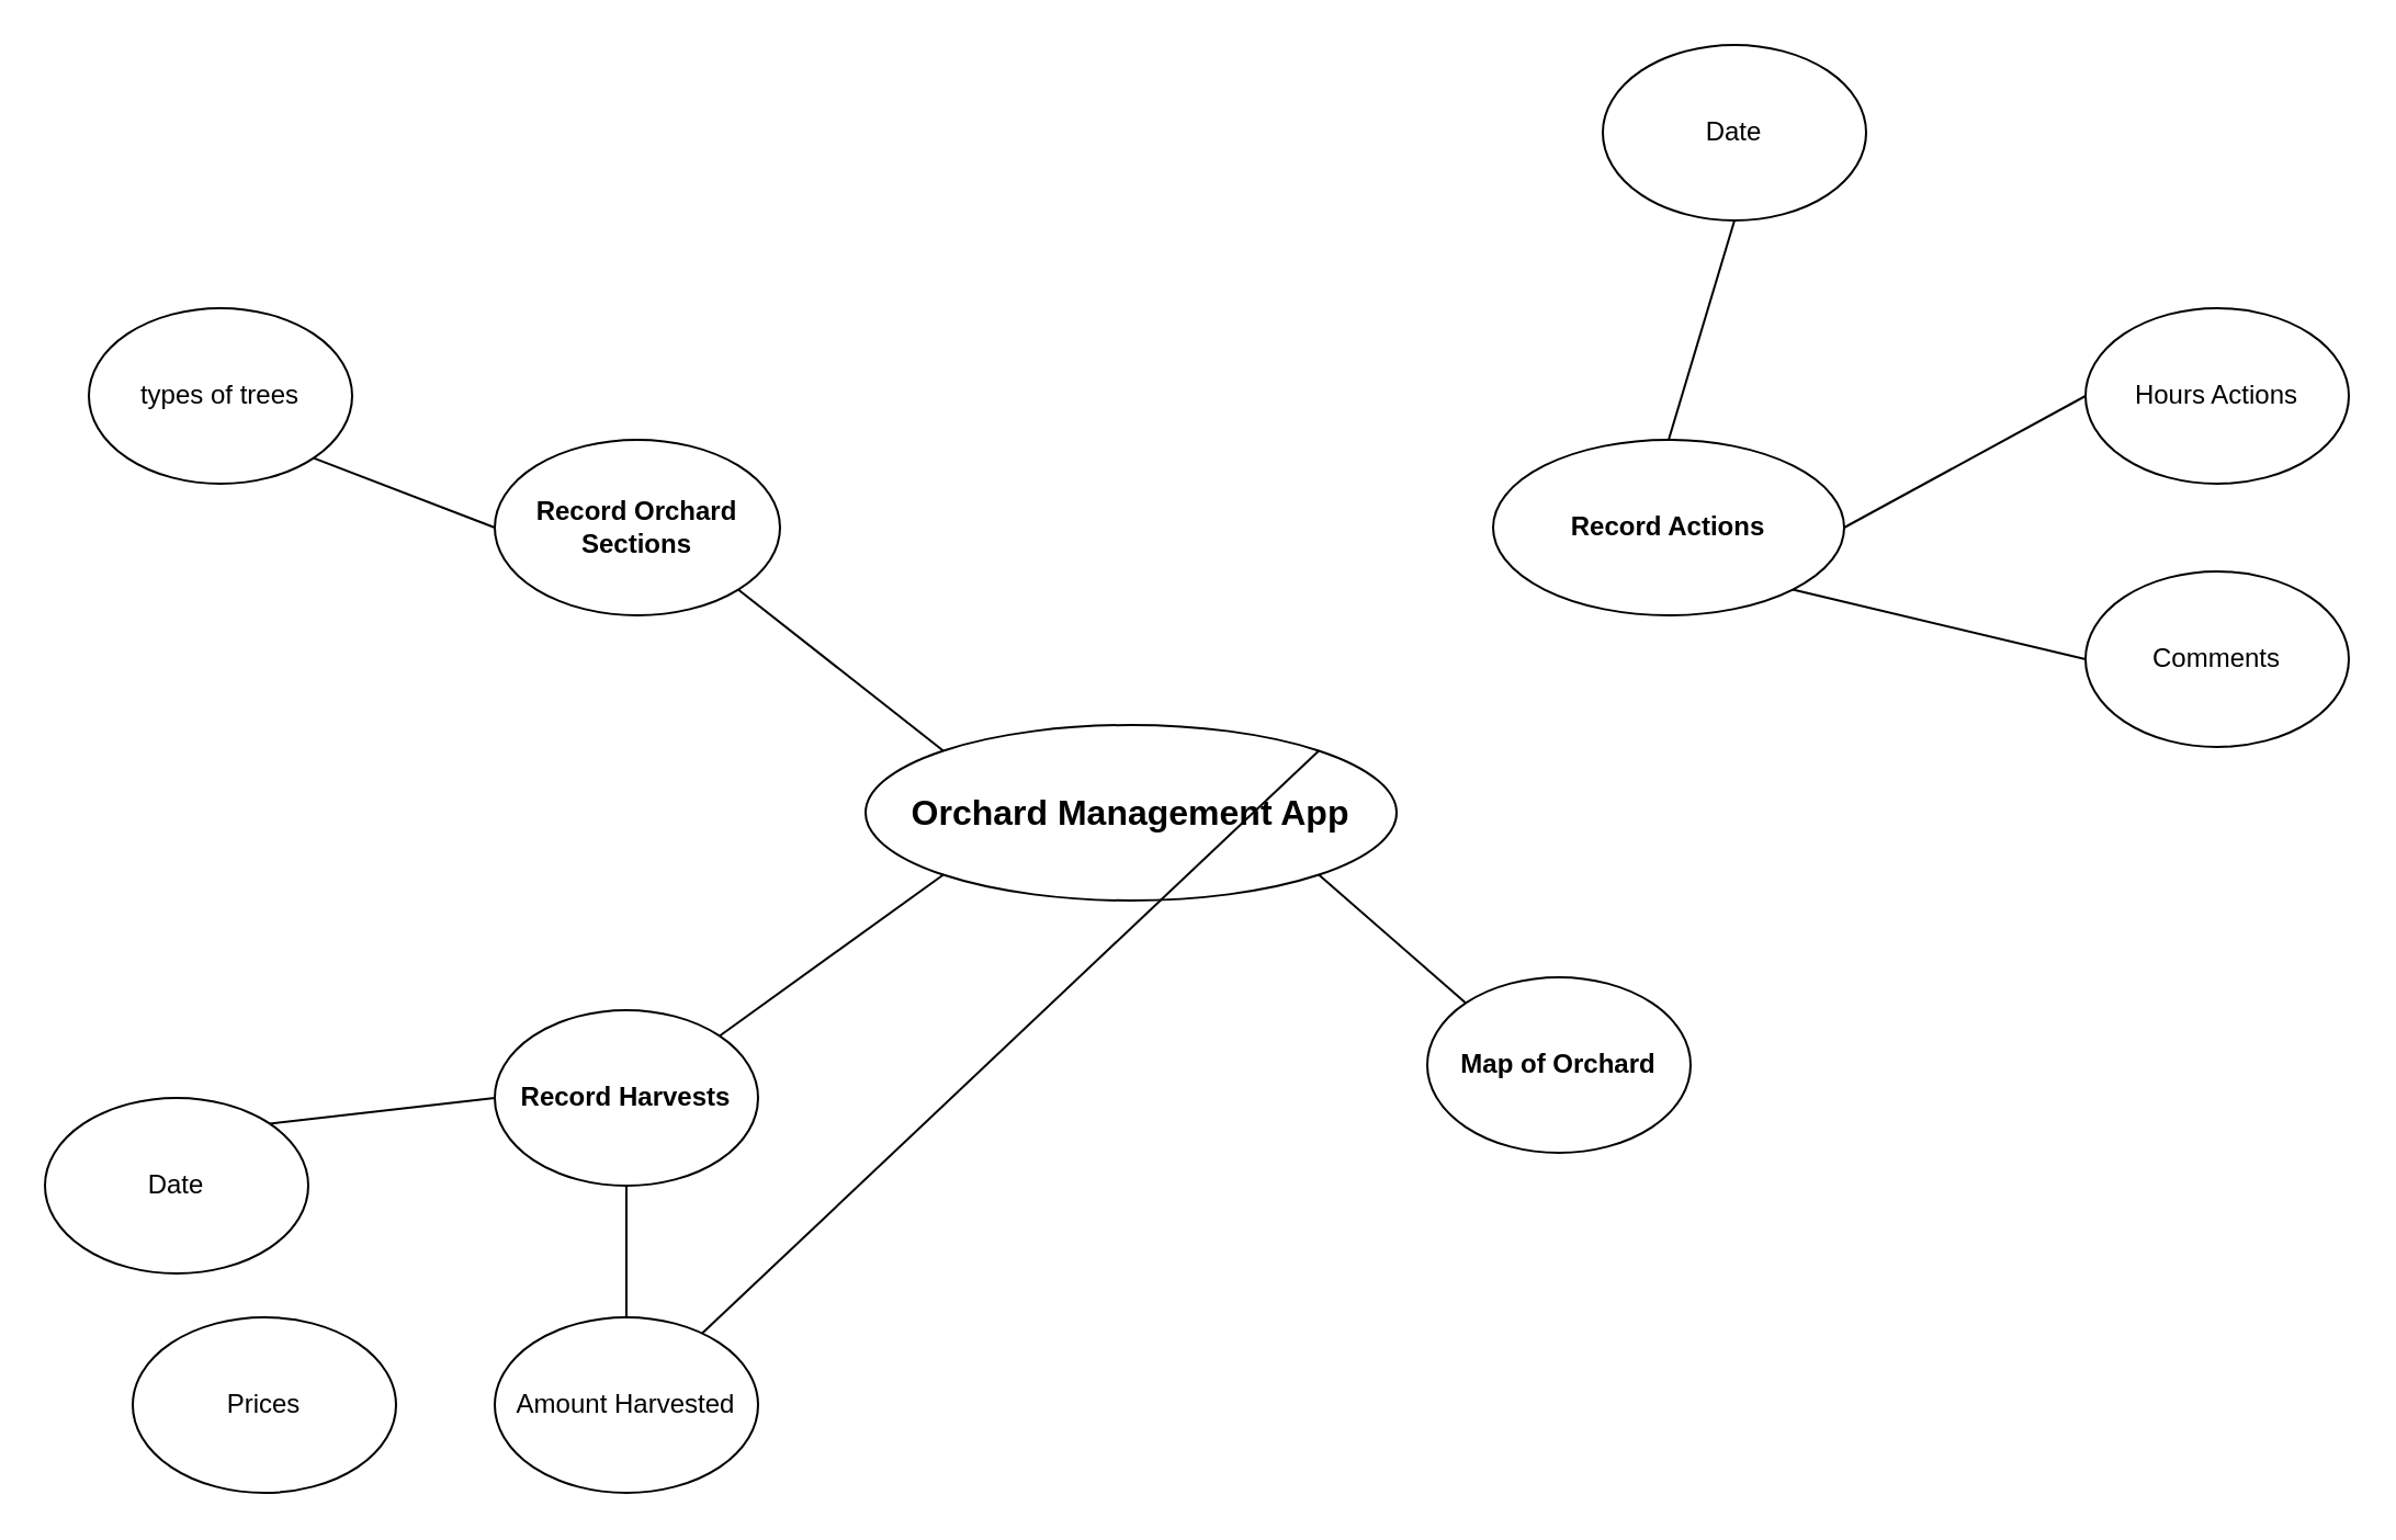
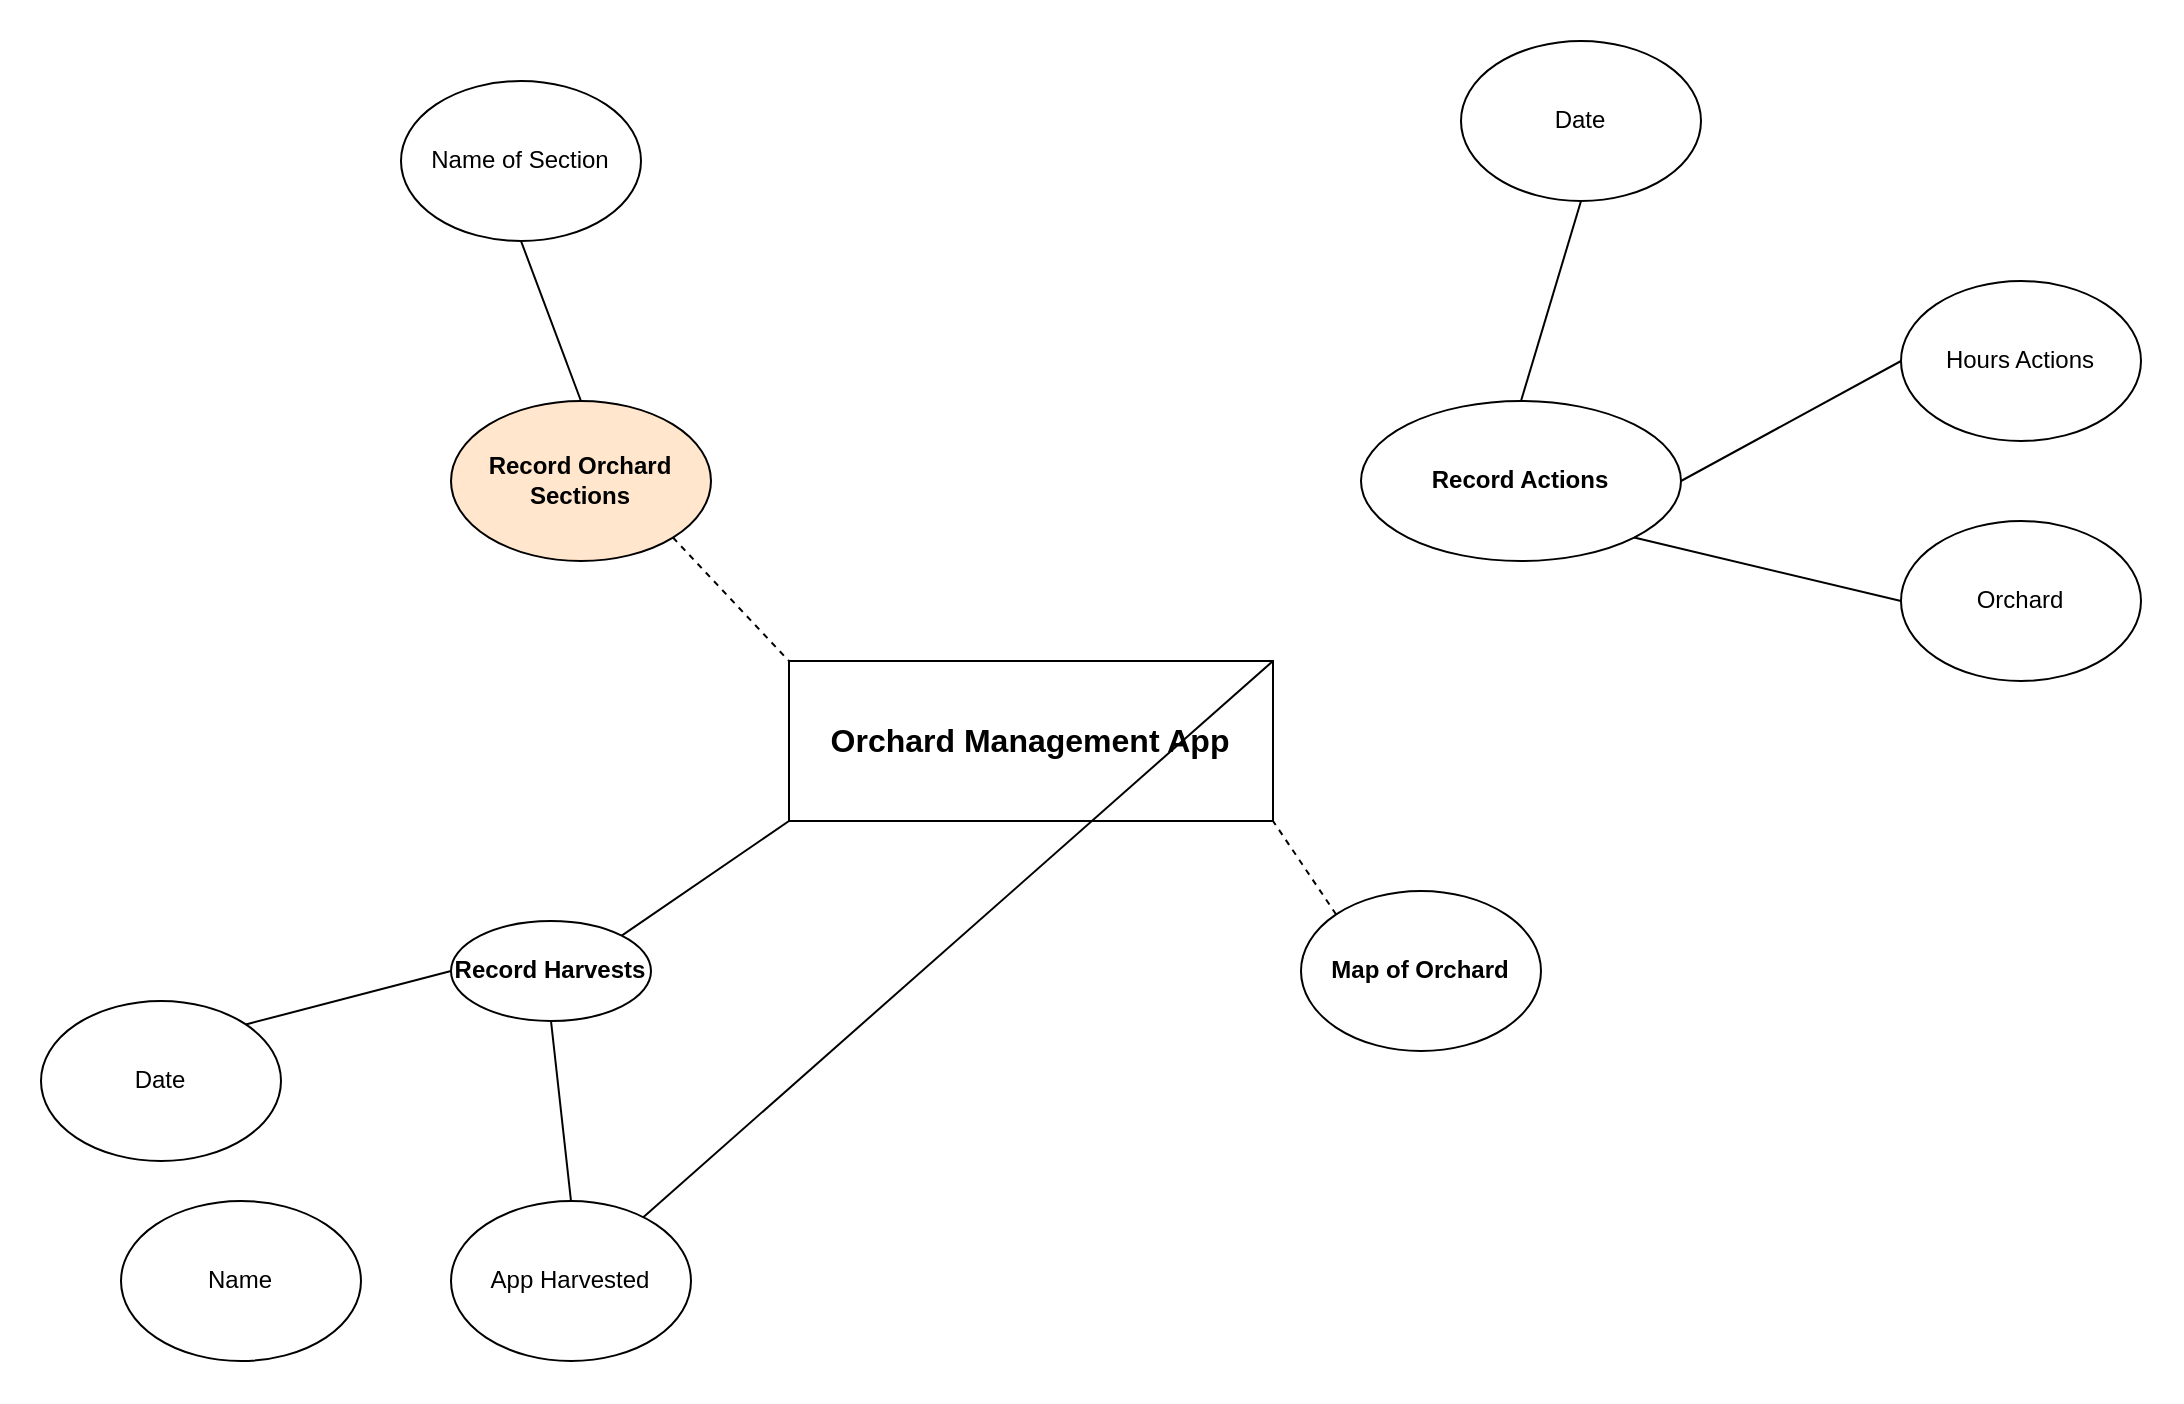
  <mxCell id="0" />
  <mxCell id="1" parent="0" />
- <mxCell id="2" value="&lt;b&gt;&lt;font style=&quot;font-size: 16px&quot;&gt;Orchard Management App&lt;/font&gt;&lt;/b&gt;" style="ellipse;whiteSpace=wrap;html=1;" vertex="1" parent="1"><mxGeometry x="394" y="330" width="242" height="80" as="geometry" /></mxCell>
+ <mxCell id="2" value="&lt;b&gt;&lt;font style=&quot;font-size: 16px&quot;&gt;Orchard Management App&lt;/font&gt;&lt;/b&gt;" style="whiteSpace=wrap;html=1;rounded=0;" vertex="1" parent="1"><mxGeometry x="394" y="330" width="242" height="80" as="geometry" /></mxCell>
  <mxCell id="3" value="&lt;b&gt;Record Actions&lt;/b&gt;" style="ellipse;whiteSpace=wrap;html=1;" vertex="1" parent="1"><mxGeometry x="680" y="200" width="160" height="80" as="geometry" /></mxCell>
- <mxCell id="4" value="&lt;b&gt;Record Harvests&lt;/b&gt;" style="ellipse;whiteSpace=wrap;html=1;" vertex="1" parent="1"><mxGeometry x="225" y="460" width="120" height="80" as="geometry" /></mxCell>
- <mxCell id="5" value="&lt;b&gt;Record Orchard Sections&lt;/b&gt;" style="ellipse;whiteSpace=wrap;html=1;" vertex="1" parent="1"><mxGeometry x="225" y="200" width="130" height="80" as="geometry" /></mxCell>
- <mxCell id="6" value="types of trees" style="ellipse;whiteSpace=wrap;html=1;" vertex="1" parent="1"><mxGeometry x="40" y="140" width="120" height="80" as="geometry" /></mxCell>
+ <mxCell id="4" value="&lt;b&gt;Record Harvests&lt;/b&gt;" style="ellipse;whiteSpace=wrap;html=1;" vertex="1" parent="1"><mxGeometry x="225" y="460" width="100" height="50" as="geometry" /></mxCell>
+ <mxCell id="5" value="&lt;b&gt;Record Orchard Sections&lt;/b&gt;" style="ellipse;whiteSpace=wrap;html=1;fillColor=#ffe6cc;" vertex="1" parent="1"><mxGeometry x="225" y="200" width="130" height="80" as="geometry" /></mxCell>
  <mxCell id="7" value="&lt;b&gt;Map of Orchard&lt;/b&gt;" style="ellipse;whiteSpace=wrap;html=1;" vertex="1" parent="1"><mxGeometry x="650" y="445" width="120" height="80" as="geometry" /></mxCell>
  <mxCell id="8" value="Date" style="ellipse;whiteSpace=wrap;html=1;" vertex="1" parent="1"><mxGeometry x="730" y="20" width="120" height="80" as="geometry" /></mxCell>
  <mxCell id="9" value="Hours Actions" style="ellipse;whiteSpace=wrap;html=1;" vertex="1" parent="1"><mxGeometry x="950" y="140" width="120" height="80" as="geometry" /></mxCell>
- <mxCell id="10" value="Comments" style="ellipse;whiteSpace=wrap;html=1;" vertex="1" parent="1"><mxGeometry x="950" y="260" width="120" height="80" as="geometry" /></mxCell>
+ <mxCell id="10" value="Orchard" style="ellipse;whiteSpace=wrap;html=1;" vertex="1" parent="1"><mxGeometry x="950" y="260" width="120" height="80" as="geometry" /></mxCell>
  <mxCell id="11" value="Date" style="ellipse;whiteSpace=wrap;html=1;" vertex="1" parent="1"><mxGeometry x="20" y="500" width="120" height="80" as="geometry" /></mxCell>
- <mxCell id="12" value="Prices" style="ellipse;whiteSpace=wrap;html=1;" vertex="1" parent="1"><mxGeometry x="60" y="600" width="120" height="80" as="geometry" /></mxCell>
- <mxCell id="13" value="Amount Harvested" style="ellipse;whiteSpace=wrap;html=1;" vertex="1" parent="1"><mxGeometry x="225" y="600" width="120" height="80" as="geometry" /></mxCell>
+ <mxCell id="12" value="Name" style="ellipse;whiteSpace=wrap;html=1;" vertex="1" parent="1"><mxGeometry x="60" y="600" width="120" height="80" as="geometry" /></mxCell>
+ <mxCell id="13" value="App Harvested" style="ellipse;whiteSpace=wrap;html=1;" vertex="1" parent="1"><mxGeometry x="225" y="600" width="120" height="80" as="geometry" /></mxCell>
+ <mxCell id="14" value="Name of Section" style="ellipse;whiteSpace=wrap;html=1;" vertex="1" parent="1"><mxGeometry x="200" y="40" width="120" height="80" as="geometry" /></mxCell>
  <mxCell id="15" value="" style="endArrow=none;html=1;entryX=0;entryY=1;entryDx=0;entryDy=0;exitX=1;exitY=0;exitDx=0;exitDy=0;" edge="1" parent="1" source="4" target="2"><mxGeometry width="50" height="50" relative="1" as="geometry"><mxPoint x="350" y="460" as="sourcePoint" /><mxPoint x="400" y="410" as="targetPoint" /></mxGeometry></mxCell>
- <mxCell id="16" value="" style="endArrow=none;html=1;entryX=1;entryY=1;entryDx=0;entryDy=0;exitX=0;exitY=0;exitDx=0;exitDy=0;" edge="1" parent="1" source="7" target="2"><mxGeometry width="50" height="50" relative="1" as="geometry"><mxPoint x="610" y="480" as="sourcePoint" /><mxPoint x="660" y="430" as="targetPoint" /></mxGeometry></mxCell>
+ <mxCell id="16" value="" style="endArrow=none;html=1;entryX=1;entryY=1;entryDx=0;entryDy=0;exitX=0;exitY=0;exitDx=0;exitDy=0;dashed=1;" edge="1" parent="1" source="7" target="2"><mxGeometry width="50" height="50" relative="1" as="geometry"><mxPoint x="610" y="480" as="sourcePoint" /><mxPoint x="660" y="430" as="targetPoint" /></mxGeometry></mxCell>
  <mxCell id="17" value="" style="endArrow=none;html=1;exitX=1;exitY=0;exitDx=0;exitDy=0;" edge="1" parent="1" source="2" target="13"><mxGeometry width="50" height="50" relative="1" as="geometry"><mxPoint x="570" y="310" as="sourcePoint" /><mxPoint x="620" y="260" as="targetPoint" /></mxGeometry></mxCell>
- <mxCell id="18" value="" style="endArrow=none;html=1;entryX=0;entryY=0;entryDx=0;entryDy=0;exitX=1;exitY=1;exitDx=0;exitDy=0;" edge="1" parent="1" source="5" target="2"><mxGeometry width="50" height="50" relative="1" as="geometry"><mxPoint x="230" y="360" as="sourcePoint" /><mxPoint x="280" y="310" as="targetPoint" /></mxGeometry></mxCell>
- <mxCell id="20" value="" style="endArrow=none;html=1;entryX=0;entryY=0.5;entryDx=0;entryDy=0;exitX=1;exitY=1;exitDx=0;exitDy=0;" edge="1" parent="1" source="6" target="5"><mxGeometry width="50" height="50" relative="1" as="geometry"><mxPoint x="110" y="290" as="sourcePoint" /><mxPoint x="160" y="240" as="targetPoint" /></mxGeometry></mxCell>
+ <mxCell id="18" value="" style="endArrow=none;html=1;entryX=0;entryY=0;entryDx=0;entryDy=0;exitX=1;exitY=1;exitDx=0;exitDy=0;dashed=1;" edge="1" parent="1" source="5" target="2"><mxGeometry width="50" height="50" relative="1" as="geometry"><mxPoint x="230" y="360" as="sourcePoint" /><mxPoint x="280" y="310" as="targetPoint" /></mxGeometry></mxCell>
+ <mxCell id="19" value="" style="endArrow=none;html=1;entryX=0.5;entryY=1;entryDx=0;entryDy=0;exitX=0.5;exitY=0;exitDx=0;exitDy=0;" edge="1" parent="1" source="5" target="14"><mxGeometry width="50" height="50" relative="1" as="geometry"><mxPoint x="310" y="180" as="sourcePoint" /><mxPoint x="360" y="130" as="targetPoint" /></mxGeometry></mxCell>
  <mxCell id="21" value="" style="endArrow=none;html=1;entryX=0.5;entryY=1;entryDx=0;entryDy=0;exitX=0.5;exitY=0;exitDx=0;exitDy=0;" edge="1" parent="1" source="3" target="8"><mxGeometry width="50" height="50" relative="1" as="geometry"><mxPoint x="650" y="150" as="sourcePoint" /><mxPoint x="700" y="100" as="targetPoint" /></mxGeometry></mxCell>
  <mxCell id="22" value="" style="endArrow=none;html=1;entryX=0;entryY=0.5;entryDx=0;entryDy=0;exitX=1;exitY=0.5;exitDx=0;exitDy=0;" edge="1" parent="1" source="3" target="9"><mxGeometry width="50" height="50" relative="1" as="geometry"><mxPoint x="890" y="240" as="sourcePoint" /><mxPoint x="940" y="190" as="targetPoint" /></mxGeometry></mxCell>
  <mxCell id="23" value="" style="endArrow=none;html=1;exitX=1;exitY=1;exitDx=0;exitDy=0;entryX=0;entryY=0.5;entryDx=0;entryDy=0;" edge="1" parent="1" source="3" target="10"><mxGeometry width="50" height="50" relative="1" as="geometry"><mxPoint x="850" y="300" as="sourcePoint" /><mxPoint x="900" y="250" as="targetPoint" /></mxGeometry></mxCell>
  <mxCell id="24" value="" style="endArrow=none;html=1;entryX=0.5;entryY=1;entryDx=0;entryDy=0;exitX=0.5;exitY=0;exitDx=0;exitDy=0;" edge="1" parent="1" source="13" target="4"><mxGeometry width="50" height="50" relative="1" as="geometry"><mxPoint x="350" y="590" as="sourcePoint" /><mxPoint x="400" y="540" as="targetPoint" /></mxGeometry></mxCell>
  <mxCell id="25" value="" style="endArrow=none;html=1;entryX=0;entryY=0.5;entryDx=0;entryDy=0;exitX=1;exitY=0;exitDx=0;exitDy=0;" edge="1" parent="1" source="11" target="4"><mxGeometry width="50" height="50" relative="1" as="geometry"><mxPoint x="150" y="490" as="sourcePoint" /><mxPoint x="190" y="490" as="targetPoint" /></mxGeometry></mxCell>
